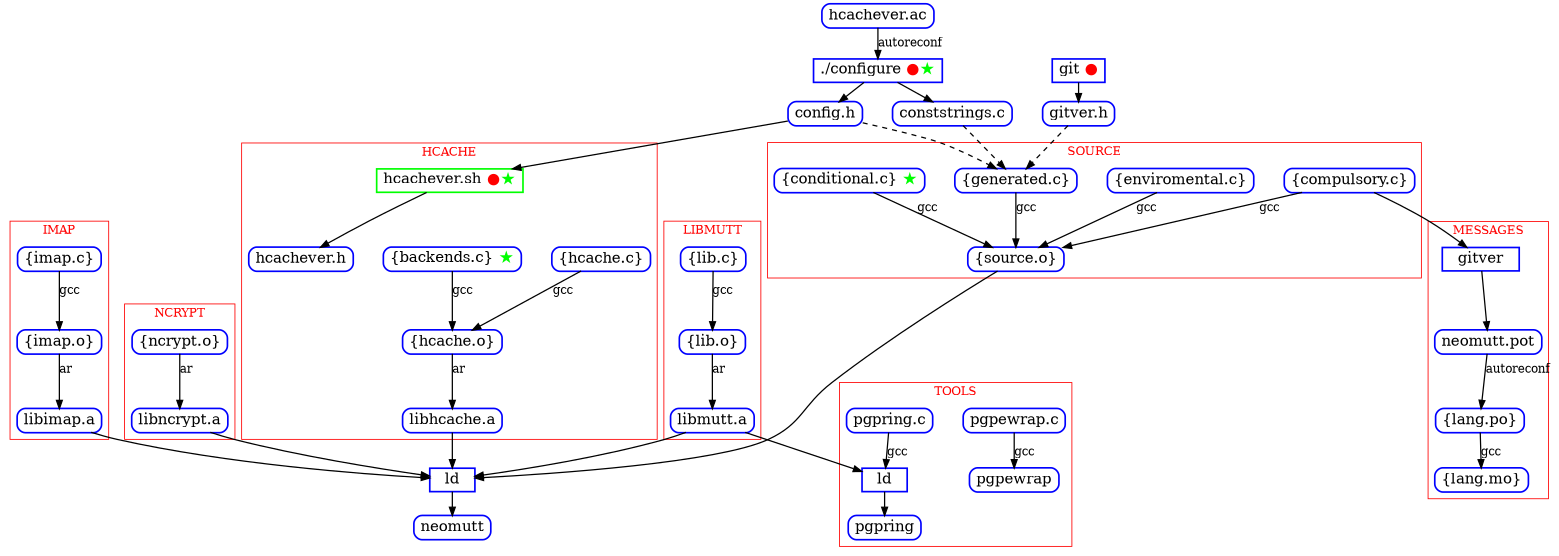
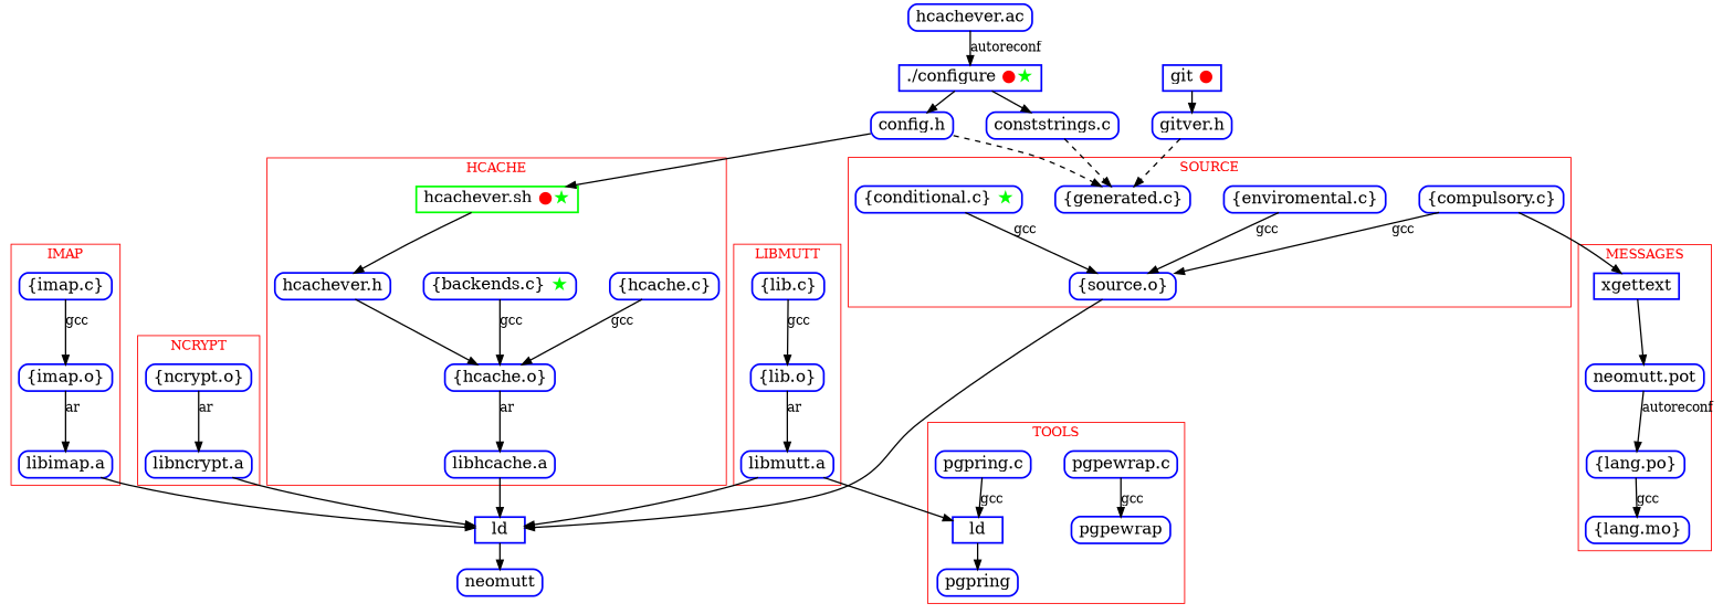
  digraph {
    nodesep=0.5
    rankdir=TB
    ranksep=0.3
    node [color=blue fontcolor=black fontsize=18 penwidth=2.0 shape=Mrecord style=solid]
    edge [arrowsize=1.0 color="#000000" penwidth=1.5]
    n1 [height=0.2 label="\{imap.c\}"]
    n2 [height=0.2 label="\{imap.o\}"]
    n3 [height=0.2 label="libimap.a"]
    n4 [height=0.2 label="\{ncrypt.o\}"]
    n5 [height=0.2 label="libncrypt.a"]
    n6 [color=green height=0.2 label=<hcachever.sh <font color="red">●</font><font color="green">★</font>> shape=box]
    n7 [height=0.2 label="hcachever.h"]
    n8 [height=0.2 label="\{hcache.c\}"]
    n9 [height=0.2 label="\{hcache.o\}"]
    n10 [height=0.2 label="libhcache.a"]
    n11 [height=0.2 label=<\{backends.c\} <font color="green">★</font>>]
    n12 [height=0.2 label="\{source.o\}"]
    n13 [height=0.2 label="\{generated.c\}"]
    n14 [height=0.2 label="\{compulsory.c\}"]
    n15 [height=0.2 label=<\{conditional.c\} <font color="green">★</font>>]
    n16 [height=0.2 label="\{enviromental.c\}"]
-   n17 [height=0.2 label=gitver shape=box]
+   n17 [height=0.2 label=xgettext shape=box]
    n18 [height=0.2 label="\{lang.mo\}"]
    n19 [height=0.2 label="\{lang.po\}"]
    n20 [height=0.2 label="neomutt.pot"]
    n21 [height=0.2 label="\{lib.c\}"]
    n22 [height=0.2 label="\{lib.o\}"]
    n23 [height=0.2 label="libmutt.a"]
    n24 [height=0.2 label=ld shape=box]
    pgpring [height=0.2]
    n26 [height=0.2 label="pgpewrap.c"]
    pgpewrap [height=0.2]
    n28 [height=0.2 label="pgpring.c"]
    n29 [height=0.2 label=ld shape=box]
    n30 [height=0.2 label="hcachever.ac"]
    n31 [height=0.2 label=<./configure <font color="red">●</font><font color="green">★</font>> shape=box]
    n32 [height=0.2 label="config.h"]
    n33 [height=0.2 label="conststrings.c"]
    n34 [height=0.2 label="gitver.h"]
    n35 [height=0.2 label=<git <font color="red">●</font>> shape=box]
    neomutt [height=0.2]
    subgraph cluster_1 {
      color="#ff0000"
      fontcolor=red
      label=IMAP
      n1
      n2
      n3
    }
    subgraph cluster_2 {
      color="#ff0000"
      fontcolor=red
      label=NCRYPT
      n4
      n5
    }
    subgraph cluster_3 {
      color="#ff0000"
      fontcolor=red
      label=HCACHE
      n6
      n7
      n8
      n9
      n10
      n11
    }
    subgraph cluster_4 {
      color="#ff0000"
      fontcolor=red
      label=SOURCE
      n12
      n13
      n14
      n15
      n16
    }
    subgraph cluster_5 {
      color="#ff0000"
      fontcolor=red
      label=MESSAGES
      n17
      n18
      n19
      n20
    }
    subgraph cluster_6 {
      color="#ff0000"
      fontcolor=red
      label=LIBMUTT
      n21
      n22
      n23
    }
    subgraph cluster_7 {
      color="#ff0000"
      fontcolor=red
      label=TOOLS
      n24
      pgpring
      n26
      pgpewrap
      n28
    }
    n1 -> n2 [label=gcc]
    n2 -> n3 [label=ar]
    n3 -> n29
    n4 -> n5 [label=ar]
    n5 -> n29
    n6 -> n7
+   n7 -> n9
    n8 -> n9 [label=gcc]
    n9 -> n10 [label=ar]
    n10 -> n29
    n11 -> n9 [label=gcc]
    n12 -> n29
-   n13 -> n12 [label=gcc]
    n14 -> n12 [label=gcc]
    n14 -> n17
    n15 -> n12 [label=gcc]
    n16 -> n12 [label=gcc]
    n17 -> n20
    n19 -> n18 [label=gcc]
    n20 -> n19 [label=autoreconf]
    n21 -> n22 [label=gcc]
    n22 -> n23 [label=ar]
    n23 -> n24
    n23 -> n29
    n24 -> pgpring
    n26 -> pgpewrap [label=gcc]
    n28 -> n24 [label=gcc]
    n29 -> neomutt
    n30 -> n31 [label=autoreconf]
    n31 -> n32
    n31 -> n33
    n32 -> n6
    n32 -> n13 [style=dashed]
    n33 -> n13 [style=dashed]
    n34 -> n13 [style=dashed]
    n35 -> n34
  }
